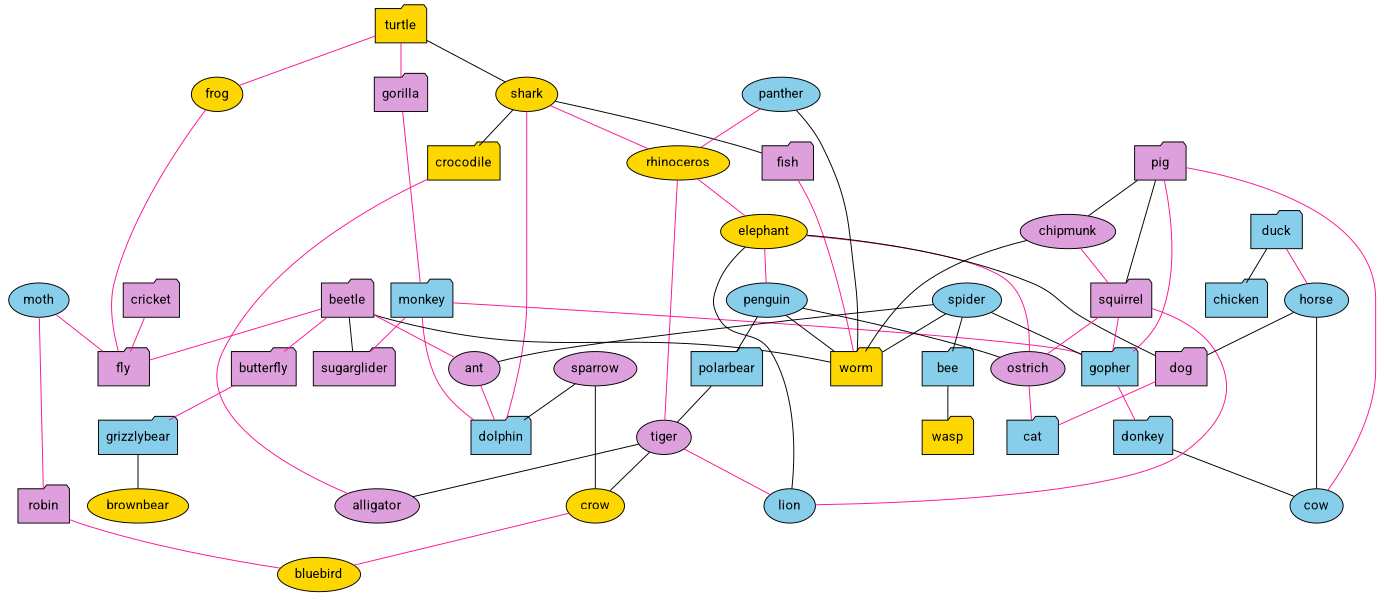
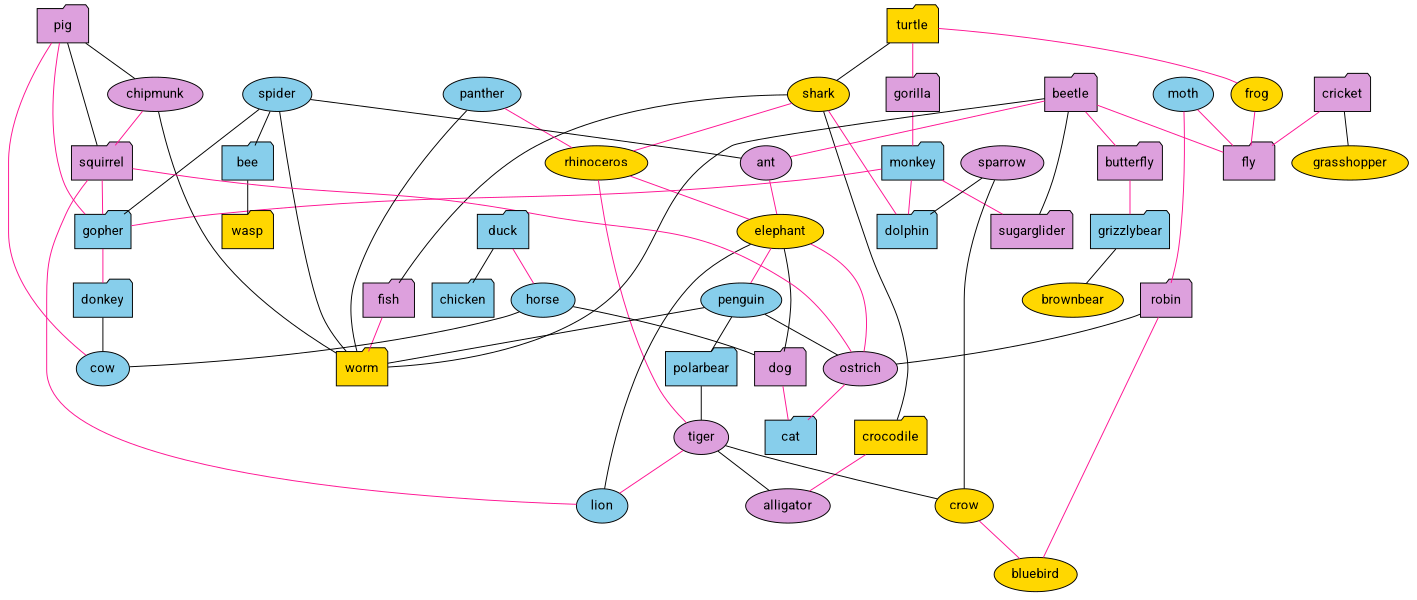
  strict graph {
    fontname=Roboto
    node [fillcolor=plum fontname=Roboto shape=folder style=filled]
    edge [color=deeppink fontname=Roboto weight=1]
    turtle [fillcolor=gold]
    shark [fillcolor=gold shape=ellipse]
    gorilla
    frog [fillcolor=gold shape=ellipse]
    fish
    rhinoceros [fillcolor=gold shape=ellipse]
    dolphin [fillcolor=skyblue]
    crocodile [fillcolor=gold]
    monkey [fillcolor=skyblue]
    fly
    worm [fillcolor=gold]
    elephant [fillcolor=gold shape=ellipse]
    tiger [shape=ellipse]
    alligator [shape=ellipse]
    sparrow [shape=ellipse]
    crow [fillcolor=gold shape=ellipse]
    bluebird [fillcolor=gold shape=ellipse]
    moth [fillcolor=skyblue shape=ellipse]
    robin
    ostrich [shape=ellipse]
    panther [fillcolor=skyblue shape=ellipse]
    beetle
    ant [shape=ellipse]
    butterfly
    sugarglider
    grizzlybear [fillcolor=skyblue]
    spider [fillcolor=skyblue shape=ellipse]
    gopher [fillcolor=skyblue]
    bee [fillcolor=skyblue]
    donkey [fillcolor=skyblue]
    wasp [fillcolor=gold]
    pig
    chipmunk [shape=ellipse]
    squirrel
    cow [fillcolor=skyblue shape=ellipse]
    lion [fillcolor=skyblue shape=ellipse]
    penguin [fillcolor=skyblue shape=ellipse]
    dog
    duck [fillcolor=skyblue]
    chicken [fillcolor=skyblue]
    horse [fillcolor=skyblue shape=ellipse]
    cat [fillcolor=skyblue]
    polarbear [fillcolor=skyblue]
    brownbear [fillcolor=gold shape=ellipse]
    cricket
+   grasshopper [fillcolor=gold shape=ellipse]
    turtle -- shark [color=black]
    turtle -- gorilla
    turtle -- frog
    shark -- fish [color=black]
    shark -- rhinoceros
    shark -- dolphin
    shark -- crocodile [color=black]
    gorilla -- monkey
    frog -- fly
    fish -- worm
    rhinoceros -- elephant
    rhinoceros -- tiger
    crocodile -- alligator
    monkey -- dolphin
    monkey -- sugarglider
    monkey -- gopher
    elephant -- ostrich
    elephant -- lion [color=black]
    elephant -- penguin
    elephant -- dog [color=black]
    tiger -- alligator [color=black]
    tiger -- crow [color=black]
    tiger -- lion
    sparrow -- dolphin [color=black]
    sparrow -- crow [color=black]
    crow -- bluebird
    moth -- fly
    moth -- robin
    robin -- bluebird
+   robin -- ostrich [color=black]
    ostrich -- cat
    panther -- rhinoceros
    panther -- worm [color=black]
    beetle -- fly
    beetle -- worm [color=black]
    beetle -- ant
    beetle -- butterfly
    beetle -- sugarglider [color=black]
-   ant -- dolphin
+   ant -- elephant
    butterfly -- grizzlybear
    grizzlybear -- brownbear [color=black]
    spider -- worm [color=black]
    spider -- ant [color=black]
    spider -- gopher [color=black]
    spider -- bee [color=black]
    gopher -- donkey
    bee -- wasp [color=black]
    donkey -- cow [color=black]
    pig -- gopher
    pig -- chipmunk [color=black]
    pig -- squirrel [color=black]
    pig -- cow
    chipmunk -- worm [color=black]
    chipmunk -- squirrel
    squirrel -- ostrich
    squirrel -- gopher
    squirrel -- lion
    penguin -- worm [color=black]
    penguin -- ostrich [color=black]
    penguin -- polarbear [color=black]
    dog -- cat
    duck -- chicken [color=black]
    duck -- horse
    horse -- cow [color=black]
    horse -- dog [color=black]
    polarbear -- tiger [color=black]
    cricket -- fly
+   cricket -- grasshopper [color=black]
  }
